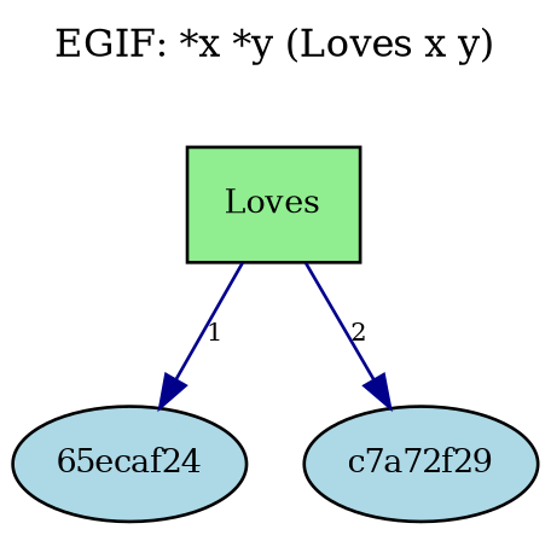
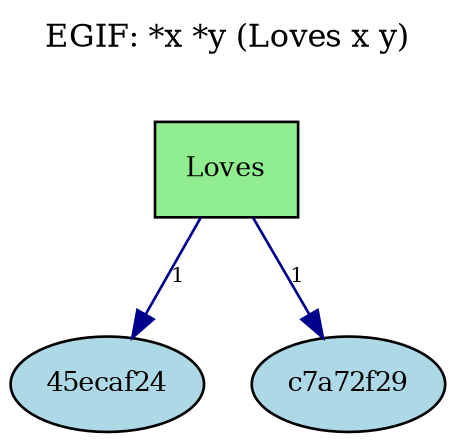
  digraph {
    compound=true
    fontname="DejaVu Serif"
    fontsize=12
    label="EGIF: *x *y (Loves x y)"
    labelloc=t
    rankdir=TB
    node [fillcolor=lightblue fontname="DejaVu Serif" fontsize=10 shape=ellipse style=filled]
    edge [color=darkblue fontname="DejaVu Serif" fontsize=8]
    n1 [fillcolor=lightgreen label=Loves shape=box]
-   n2 [label="65ecaf24"]
+   n2 [label="45ecaf24"]
    n3 [label=c7a72f29]
    n1 -> n2 [label=1]
-   n1 -> n3 [label=2]
+   n1 -> n3 [label=1]
  }
